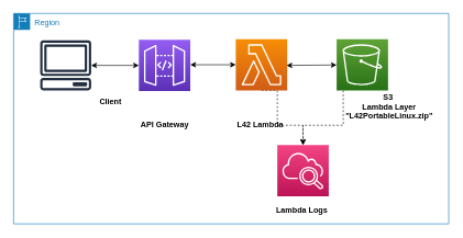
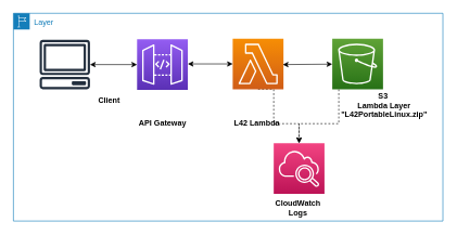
  <mxCell id="0" />
  <mxCell id="1" parent="0" />
  <mxCell id="2" style="edgeStyle=orthogonalEdgeStyle;rounded=0;orthogonalLoop=1;jettySize=auto;html=1;entryX=0.5;entryY=0;entryDx=0;entryDy=0;entryPerimeter=0;dashed=1;startArrow=none;startFill=0;" edge="1" parent="1" source="3" target="14"><mxGeometry relative="1" as="geometry"><Array as="points"><mxPoint x="520" y="190" /><mxPoint x="459" y="190" /></Array></mxGeometry></mxCell>
  <mxCell id="3" value="" style="outlineConnect=0;fontColor=#232F3E;gradientColor=#60A337;gradientDirection=north;fillColor=#277116;strokeColor=#ffffff;dashed=0;verticalLabelPosition=bottom;verticalAlign=top;align=center;html=1;fontSize=12;fontStyle=0;aspect=fixed;shape=mxgraph.aws4.resourceIcon;resIcon=mxgraph.aws4.s3;" vertex="1" parent="1"><mxGeometry x="510" y="59" width="78" height="78" as="geometry" /></mxCell>
  <mxCell id="4" value="" style="points=[[0,0,0],[0.25,0,0],[0.5,0,0],[0.75,0,0],[1,0,0],[0,1,0],[0.25,1,0],[0.5,1,0],[0.75,1,0],[1,1,0],[0,0.25,0],[0,0.5,0],[0,0.75,0],[1,0.25,0],[1,0.5,0],[1,0.75,0]];outlineConnect=0;fontColor=#232F3E;gradientColor=#945DF2;gradientDirection=north;fillColor=#5A30B5;strokeColor=#ffffff;dashed=0;verticalLabelPosition=bottom;verticalAlign=top;align=center;html=1;fontSize=12;fontStyle=0;aspect=fixed;shape=mxgraph.aws4.resourceIcon;resIcon=mxgraph.aws4.api_gateway;" vertex="1" parent="1"><mxGeometry x="210" y="60" width="78" height="78" as="geometry" /></mxCell>
  <mxCell id="5" style="edgeStyle=orthogonalEdgeStyle;rounded=0;orthogonalLoop=1;jettySize=auto;html=1;exitX=0.5;exitY=1;exitDx=0;exitDy=0;exitPerimeter=0;entryX=0.5;entryY=0;entryDx=0;entryDy=0;entryPerimeter=0;startArrow=none;startFill=0;dashed=1;" edge="1" parent="1" source="6" target="14"><mxGeometry relative="1" as="geometry"><Array as="points"><mxPoint x="420" y="137" /><mxPoint x="420" y="190" /><mxPoint x="459" y="190" /></Array></mxGeometry></mxCell>
  <mxCell id="6" value="" style="points=[[0,0,0],[0.25,0,0],[0.5,0,0],[0.75,0,0],[1,0,0],[0,1,0],[0.25,1,0],[0.5,1,0],[0.75,1,0],[1,1,0],[0,0.25,0],[0,0.5,0],[0,0.75,0],[1,0.25,0],[1,0.5,0],[1,0.75,0]];outlineConnect=0;fontColor=#232F3E;gradientColor=#F78E04;gradientDirection=north;fillColor=#D05C17;strokeColor=#ffffff;dashed=0;verticalLabelPosition=bottom;verticalAlign=top;align=center;html=1;fontSize=12;fontStyle=0;aspect=fixed;shape=mxgraph.aws4.resourceIcon;resIcon=mxgraph.aws4.lambda;" vertex="1" parent="1"><mxGeometry x="357" y="59" width="78" height="78" as="geometry" /></mxCell>
  <mxCell id="7" value="&lt;b&gt;Client&amp;nbsp;&lt;/b&gt;" style="text;html=1;strokeColor=none;fillColor=none;align=center;verticalAlign=middle;whiteSpace=wrap;rounded=0;" vertex="1" parent="1"><mxGeometry x="149" y="145" width="40" height="20" as="geometry" /></mxCell>
  <mxCell id="8" value="&lt;b&gt;L42 Lambda&lt;/b&gt;" style="text;html=1;strokeColor=none;fillColor=none;align=center;verticalAlign=middle;whiteSpace=wrap;rounded=0;" vertex="1" parent="1"><mxGeometry x="354" y="180" width="81" height="20" as="geometry" /></mxCell>
  <mxCell id="9" value="&lt;b&gt;API Gateway&lt;/b&gt;" style="text;html=1;strokeColor=none;fillColor=none;align=center;verticalAlign=middle;whiteSpace=wrap;rounded=0;" vertex="1" parent="1"><mxGeometry x="208.5" y="180" width="81" height="20" as="geometry" /></mxCell>
  <mxCell id="10" value="&lt;b&gt;&lt;span style=&quot;background-color: rgb(255 , 255 , 255)&quot;&gt;S3&amp;nbsp;&lt;br&gt;&lt;/span&gt;&lt;span style=&quot;background-color: rgb(255 , 255 , 255)&quot;&gt;Lambda Layer&lt;br&gt;&quot;L42PortableLinux.zip&quot;&lt;/span&gt;&lt;/b&gt;" style="text;html=1;strokeColor=none;fillColor=none;align=center;verticalAlign=middle;whiteSpace=wrap;rounded=0;" vertex="1" parent="1"><mxGeometry x="510" y="137" width="160" height="50" as="geometry" /></mxCell>
  <mxCell id="11" style="edgeStyle=orthogonalEdgeStyle;rounded=0;orthogonalLoop=1;jettySize=auto;html=1;entryX=0;entryY=0.5;entryDx=0;entryDy=0;entryPerimeter=0;startArrow=classic;startFill=1;" edge="1" parent="1" source="12" target="4"><mxGeometry relative="1" as="geometry" /></mxCell>
  <mxCell id="12" value="" style="outlineConnect=0;fontColor=#232F3E;gradientColor=none;fillColor=#232F3E;strokeColor=none;dashed=0;verticalLabelPosition=bottom;verticalAlign=top;align=center;html=1;fontSize=12;fontStyle=0;aspect=fixed;pointerEvents=1;shape=mxgraph.aws4.client;" vertex="1" parent="1"><mxGeometry x="60" y="61" width="78" height="76" as="geometry" /></mxCell>
  <mxCell id="13" style="edgeStyle=orthogonalEdgeStyle;rounded=0;orthogonalLoop=1;jettySize=auto;html=1;exitX=0.5;exitY=1;exitDx=0;exitDy=0;" edge="1" parent="1" source="9" target="9"><mxGeometry relative="1" as="geometry" /></mxCell>
  <mxCell id="14" value="" style="points=[[0,0,0],[0.25,0,0],[0.5,0,0],[0.75,0,0],[1,0,0],[0,1,0],[0.25,1,0],[0.5,1,0],[0.75,1,0],[1,1,0],[0,0.25,0],[0,0.5,0],[0,0.75,0],[1,0.25,0],[1,0.5,0],[1,0.75,0]];points=[[0,0,0],[0.25,0,0],[0.5,0,0],[0.75,0,0],[1,0,0],[0,1,0],[0.25,1,0],[0.5,1,0],[0.75,1,0],[1,1,0],[0,0.25,0],[0,0.5,0],[0,0.75,0],[1,0.25,0],[1,0.5,0],[1,0.75,0]];outlineConnect=0;fontColor=#232F3E;gradientColor=#F34482;gradientDirection=north;fillColor=#BC1356;strokeColor=#ffffff;dashed=0;verticalLabelPosition=bottom;verticalAlign=top;align=center;html=1;fontSize=12;fontStyle=0;aspect=fixed;shape=mxgraph.aws4.resourceIcon;resIcon=mxgraph.aws4.cloudwatch_2;" vertex="1" parent="1"><mxGeometry x="420" y="220" width="78" height="78" as="geometry" /></mxCell>
- <mxCell id="15" value="&lt;b&gt;Lambda Logs&lt;/b&gt;" style="text;html=1;strokeColor=none;fillColor=none;align=center;verticalAlign=middle;whiteSpace=wrap;rounded=0;" vertex="1" parent="1"><mxGeometry x="417" y="310" width="81" height="20" as="geometry" /></mxCell>
+ <mxCell id="15" value="&lt;b&gt;CloudWatch Logs&lt;/b&gt;" style="text;html=1;strokeColor=none;fillColor=none;align=center;verticalAlign=middle;whiteSpace=wrap;rounded=0;" vertex="1" parent="1"><mxGeometry x="417" y="310" width="81" height="20" as="geometry" /></mxCell>
  <mxCell id="16" value="" style="endArrow=classic;startArrow=classic;html=1;entryX=0;entryY=0.5;entryDx=0;entryDy=0;entryPerimeter=0;" edge="1" parent="1"><mxGeometry width="50" height="50" relative="1" as="geometry"><mxPoint x="288" y="98" as="sourcePoint" /><mxPoint x="357" y="98" as="targetPoint" /></mxGeometry></mxCell>
  <mxCell id="17" value="" style="endArrow=classic;startArrow=classic;html=1;" edge="1" parent="1" target="3"><mxGeometry width="50" height="50" relative="1" as="geometry"><mxPoint x="434" y="99" as="sourcePoint" /><mxPoint x="484" y="50" as="targetPoint" /></mxGeometry></mxCell>
  <mxCell id="18" style="edgeStyle=orthogonalEdgeStyle;rounded=0;orthogonalLoop=1;jettySize=auto;html=1;exitX=0.5;exitY=1;exitDx=0;exitDy=0;exitPerimeter=0;dashed=1;startArrow=none;startFill=0;" edge="1" parent="1" source="6" target="6"><mxGeometry relative="1" as="geometry" /></mxCell>
- <mxCell id="19" value="Region" style="points=[[0,0],[0.25,0],[0.5,0],[0.75,0],[1,0],[1,0.25],[1,0.5],[1,0.75],[1,1],[0.75,1],[0.5,1],[0.25,1],[0,1],[0,0.75],[0,0.5],[0,0.25]];outlineConnect=0;gradientColor=none;html=1;whiteSpace=wrap;fontSize=12;fontStyle=0;shape=mxgraph.aws4.group;grIcon=mxgraph.aws4.group_region;strokeColor=#147EBA;fillColor=none;verticalAlign=top;align=left;spacingLeft=30;fontColor=#147EBA;dashed=0;" vertex="1" parent="1"><mxGeometry x="20" y="20" width="660" height="320" as="geometry" /></mxCell>
+ <mxCell id="19" value="Layer" style="points=[[0,0],[0.25,0],[0.5,0],[0.75,0],[1,0],[1,0.25],[1,0.5],[1,0.75],[1,1],[0.75,1],[0.5,1],[0.25,1],[0,1],[0,0.75],[0,0.5],[0,0.25]];outlineConnect=0;gradientColor=none;html=1;whiteSpace=wrap;fontSize=12;fontStyle=0;shape=mxgraph.aws4.group;grIcon=mxgraph.aws4.group_region;strokeColor=#147EBA;fillColor=none;verticalAlign=top;align=left;spacingLeft=30;fontColor=#147EBA;dashed=0;" vertex="1" parent="1"><mxGeometry x="20" y="20" width="660" height="320" as="geometry" /></mxCell>
